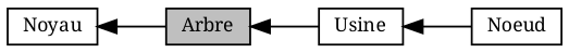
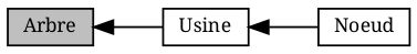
  digraph {
    fontname="Noto Serif"
    rankdir=LR
    node [color=black fillcolor=white fontname="Noto Serif" fontsize=10 shape=record style=filled]
    edge [dir=back fontname="Noto Serif" fontsize=10 labelfontname=Helvetica labelfontsize=10 shape=plaintext style=solid]
-   n1 [height=0.2 label=Noyau width=0.4]
    n2 [fillcolor=grey75 fontcolor=black height=0.2 label=Arbre width=0.4]
    n3 [height=0.2 label=Usine width=0.4]
    n4 [height=0.2 label=Noeud width=0.4]
-   n1 -> n2
    n2 -> n3
    n3 -> n4
  }
